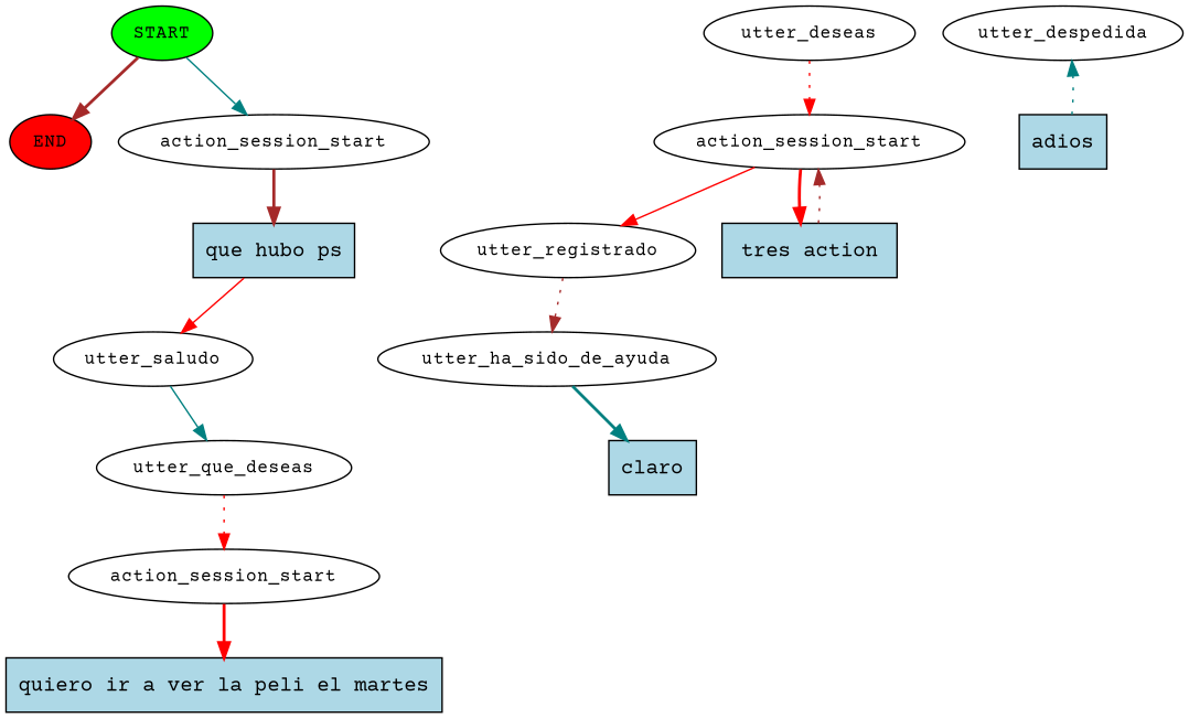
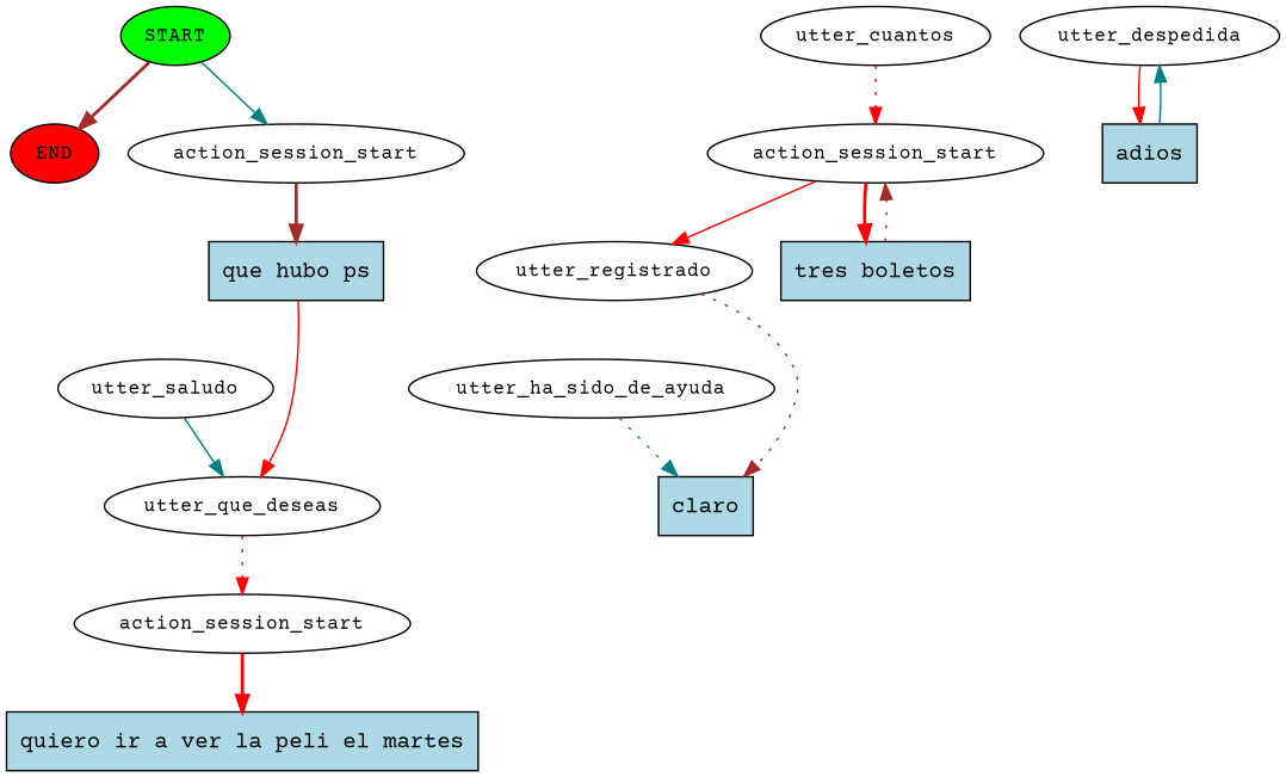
  digraph {
    fontname="Courier Prime"
    node [fontname="Courier Prime" fontsize=12]
    edge [color=red fontname="Courier Prime" style=solid]
    n1 [fillcolor=green label=START style=filled]
    n2 [fillcolor=red label=END style=filled]
    n3 [label=action_session_start]
    n4 [fillcolor=lightblue label="que hubo ps" shape=rect style=filled fontsize=""]
    n5 [label=utter_saludo]
    n6 [label=utter_que_deseas]
    n7 [label=action_session_start]
    n8 [fillcolor=lightblue label="quiero ir a ver la peli el martes" shape=rect style=filled fontsize=""]
-   n9 [label=utter_deseas]
+   n9 [label=utter_cuantos]
    n10 [label=action_session_start]
    n11 [label=utter_registrado]
-   n12 [fillcolor=lightblue label="tres action" shape=rect style=filled fontsize=""]
+   n12 [fillcolor=lightblue label="tres boletos" shape=rect style=filled fontsize=""]
    n13 [label=utter_ha_sido_de_ayuda]
    n14 [fillcolor=lightblue label=claro shape=rect style=filled fontsize=""]
    n15 [label=utter_despedida]
    n16 [fillcolor=lightblue label=adios shape=rect style=filled fontsize=""]
    n1 -> n2 [color=brown style=bold]
    n1 -> n3 [color=teal]
    n3 -> n4 [color=brown style=bold]
-   n4 -> n5
+   n4 -> n6
    n5 -> n6 [color=teal]
    n6 -> n7 [style=dotted]
    n7 -> n8 [style=bold]
    n9 -> n10 [style=dotted]
    n10 -> n11
    n10 -> n12 [style=bold]
-   n11 -> n13 [color=brown style=dotted]
+   n11 -> n14 [color=brown style=dotted]
    n12 -> n10 [color=brown style=dotted]
-   n13 -> n14 [color=teal style=bold]
-   n16 -> n15 [color=teal style=dotted]
+   n13 -> n14 [color=teal style=dotted]
+   n15 -> n16
+   n16 -> n15 [color=teal]
  }
